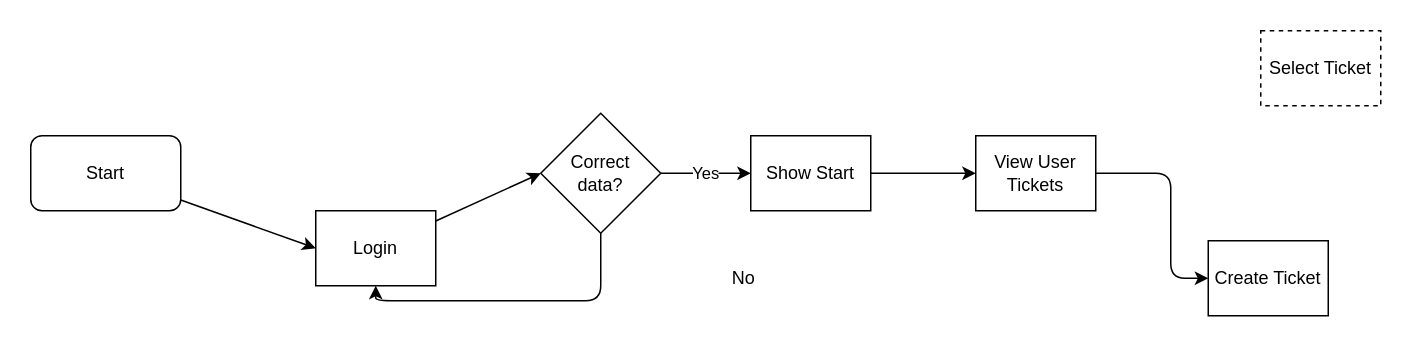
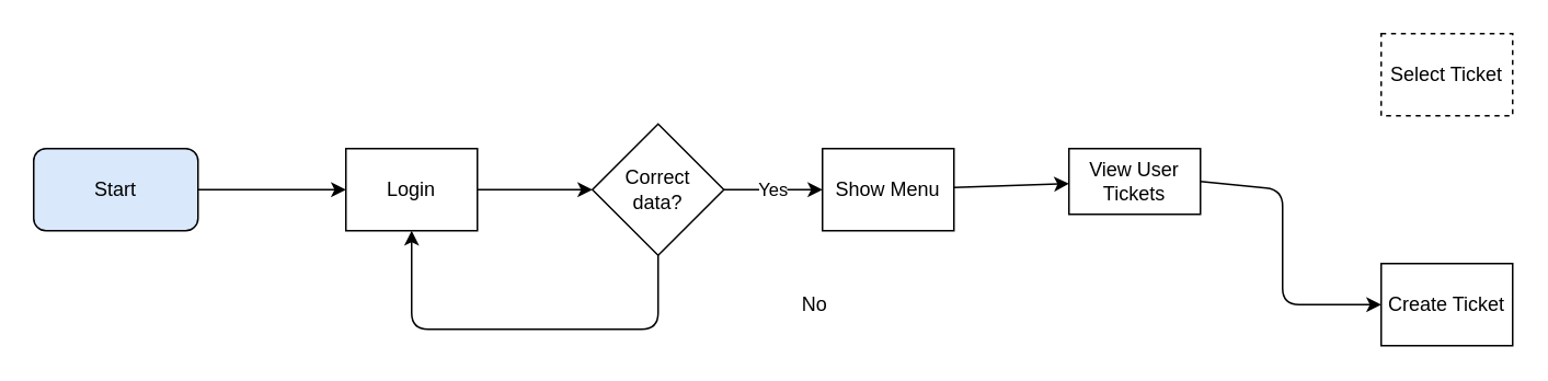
  <mxCell id="0" />
  <mxCell id="1" parent="0" />
  <mxCell id="2" style="edgeStyle=none;html=1;entryX=0;entryY=0.5;entryDx=0;entryDy=0;" parent="1" source="3" target="5" edge="1"><mxGeometry relative="1" as="geometry" /></mxCell>
- <mxCell id="3" value="Start" style="rounded=1;whiteSpace=wrap;html=1;" parent="1" vertex="1"><mxGeometry x="20" y="90" width="100" height="50" as="geometry" /></mxCell>
+ <mxCell id="3" value="Start" style="rounded=1;whiteSpace=wrap;html=1;fillColor=#dae8fc;" parent="1" vertex="1"><mxGeometry x="20" y="90" width="100" height="50" as="geometry" /></mxCell>
  <mxCell id="4" style="edgeStyle=none;html=1;entryX=0;entryY=0.5;entryDx=0;entryDy=0;" parent="1" source="5" target="8" edge="1"><mxGeometry relative="1" as="geometry" /></mxCell>
- <mxCell id="5" value="Login" style="rounded=0;whiteSpace=wrap;html=1;" parent="1" vertex="1"><mxGeometry x="210" y="140" width="80" height="50" as="geometry" /></mxCell>
+ <mxCell id="5" value="Login" style="rounded=0;whiteSpace=wrap;html=1;" parent="1" vertex="1"><mxGeometry x="210" y="90" width="80" height="50" as="geometry" /></mxCell>
  <mxCell id="6" style="edgeStyle=none;html=1;entryX=0.5;entryY=1;entryDx=0;entryDy=0;" parent="1" source="8" target="5" edge="1"><mxGeometry relative="1" as="geometry"><Array as="points"><mxPoint x="400" y="200" /><mxPoint x="250" y="200" /></Array></mxGeometry></mxCell>
  <mxCell id="7" value="Yes" style="edgeStyle=none;html=1;entryX=0;entryY=0.5;entryDx=0;entryDy=0;" parent="1" source="8" target="11" edge="1"><mxGeometry relative="1" as="geometry" /></mxCell>
  <mxCell id="8" value="Correct &lt;br&gt;data?" style="rhombus;whiteSpace=wrap;html=1;" parent="1" vertex="1"><mxGeometry x="360" y="75" width="80" height="80" as="geometry" /></mxCell>
  <mxCell id="9" value="No" style="text;html=1;align=center;verticalAlign=middle;resizable=0;points=[];autosize=1;strokeColor=none;fillColor=none;" parent="1" vertex="1"><mxGeometry x="475" y="170" width="40" height="30" as="geometry" /></mxCell>
  <mxCell id="10" value="" style="edgeStyle=none;html=1;" parent="1" source="11" target="14" edge="1"><mxGeometry relative="1" as="geometry" /></mxCell>
- <mxCell id="11" value="Show Start" style="rounded=0;whiteSpace=wrap;html=1;" parent="1" vertex="1"><mxGeometry x="500" y="90" width="80" height="50" as="geometry" /></mxCell>
- <mxCell id="12" value="Create Ticket" style="rounded=0;whiteSpace=wrap;html=1;" parent="1" vertex="1"><mxGeometry x="805" y="160" width="80" height="50" as="geometry" /></mxCell>
+ <mxCell id="11" value="Show Menu" style="rounded=0;whiteSpace=wrap;html=1;" parent="1" vertex="1"><mxGeometry x="500" y="90" width="80" height="50" as="geometry" /></mxCell>
+ <mxCell id="12" value="Create Ticket" style="rounded=0;whiteSpace=wrap;html=1;" parent="1" vertex="1"><mxGeometry x="840" y="160" width="80" height="50" as="geometry" /></mxCell>
  <mxCell id="13" style="edgeStyle=none;html=1;exitX=1;exitY=0.5;exitDx=0;exitDy=0;entryX=0;entryY=0.5;entryDx=0;entryDy=0;" parent="1" source="14" target="12" edge="1"><mxGeometry relative="1" as="geometry"><Array as="points"><mxPoint x="780" y="115" /><mxPoint x="780" y="185" /></Array></mxGeometry></mxCell>
- <mxCell id="14" value="View User Tickets" style="rounded=0;whiteSpace=wrap;html=1;" parent="1" vertex="1"><mxGeometry x="650" y="90" width="80" height="50" as="geometry" /></mxCell>
+ <mxCell id="14" value="View User Tickets" style="rounded=0;whiteSpace=wrap;html=1;" parent="1" vertex="1"><mxGeometry x="650" y="90" width="80" height="40" as="geometry" /></mxCell>
  <mxCell id="15" value="Select Ticket" style="rounded=0;whiteSpace=wrap;html=1;dashed=1;" parent="1" vertex="1"><mxGeometry x="840" y="20" width="80" height="50" as="geometry" /></mxCell>
